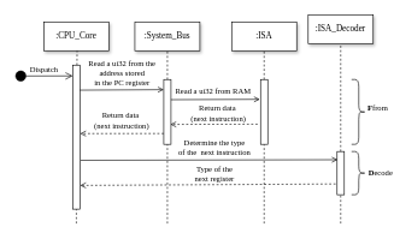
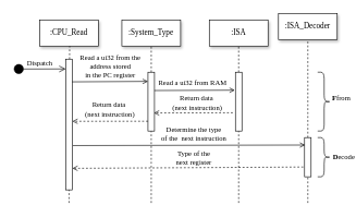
  <mxCell id="0" />
  <mxCell id="1" parent="0" />
- <mxCell id="2" value=":CPU_Core" style="rounded=0;whiteSpace=wrap;html=1;shadow=1;fontFamily=Computer Modern;" vertex="1" parent="1"><mxGeometry x="60" y="30" width="90" height="40" as="geometry" /></mxCell>
- <mxCell id="3" value=":System_Bus" style="rounded=0;whiteSpace=wrap;html=1;shadow=1;fontFamily=Computer Modern;" vertex="1" parent="1"><mxGeometry x="186" y="30" width="90" height="40" as="geometry" /></mxCell>
+ <mxCell id="2" value=":CPU_Read" style="rounded=0;whiteSpace=wrap;html=1;shadow=1;fontFamily=Computer Modern;" vertex="1" parent="1"><mxGeometry x="60" y="30" width="90" height="40" as="geometry" /></mxCell>
+ <mxCell id="3" value=":System_Type" style="rounded=0;whiteSpace=wrap;html=1;shadow=1;fontFamily=Computer Modern;" vertex="1" parent="1"><mxGeometry x="186" y="30" width="90" height="40" as="geometry" /></mxCell>
  <mxCell id="4" value="" style="endArrow=none;dashed=1;html=1;rounded=0;" edge="1" parent="1" source="7"><mxGeometry width="50" height="50" relative="1" as="geometry"><mxPoint x="105" y="300" as="sourcePoint" /><mxPoint x="106" y="70" as="targetPoint" /></mxGeometry></mxCell>
  <mxCell id="5" value="" style="endArrow=none;dashed=1;html=1;rounded=0;" edge="1" parent="1" source="9"><mxGeometry width="50" height="50" relative="1" as="geometry"><mxPoint x="230.58" y="300" as="sourcePoint" /><mxPoint x="231" y="70" as="targetPoint" /></mxGeometry></mxCell>
  <mxCell id="6" value="" style="endArrow=none;dashed=1;html=1;rounded=0;entryX=0.5;entryY=1;entryDx=0;entryDy=0;" edge="1" parent="1" target="7"><mxGeometry width="50" height="50" relative="1" as="geometry"><mxPoint x="105" y="310" as="sourcePoint" /><mxPoint x="105" y="40" as="targetPoint" /></mxGeometry></mxCell>
  <mxCell id="7" value="" style="rounded=0;whiteSpace=wrap;html=1;" vertex="1" parent="1"><mxGeometry x="100" y="90" width="10" height="200" as="geometry" /></mxCell>
  <mxCell id="8" value="" style="endArrow=none;dashed=1;html=1;rounded=0;entryX=0.5;entryY=1;entryDx=0;entryDy=0;" edge="1" parent="1" target="9"><mxGeometry width="50" height="50" relative="1" as="geometry"><mxPoint x="231" y="310" as="sourcePoint" /><mxPoint x="230.58" y="40" as="targetPoint" /></mxGeometry></mxCell>
  <mxCell id="9" value="" style="rounded=0;whiteSpace=wrap;html=1;" vertex="1" parent="1"><mxGeometry x="226" y="110" width="10" height="90" as="geometry" /></mxCell>
  <mxCell id="10" value="" style="endArrow=open;html=1;rounded=0;entryX=0;entryY=0.091;entryDx=0;entryDy=0;entryPerimeter=0;exitX=0.98;exitY=0.106;exitDx=0;exitDy=0;exitPerimeter=0;endFill=0;" edge="1" parent="1"><mxGeometry width="50" height="50" relative="1" as="geometry"><mxPoint x="109.8" y="124.74" as="sourcePoint" /><mxPoint x="226" y="124.02" as="targetPoint" /></mxGeometry></mxCell>
  <mxCell id="11" value="Read a ui32 from the&lt;br&gt;address stored &lt;br&gt;in the PC register" style="edgeLabel;html=1;align=center;verticalAlign=middle;resizable=0;points=[];fontFamily=Computer Modern;" vertex="1" connectable="0" parent="10"><mxGeometry x="0.068" y="1" relative="1" as="geometry"><mxPoint x="-4" y="-23" as="offset" /></mxGeometry></mxCell>
  <mxCell id="12" value="Dispatch" style="html=1;verticalAlign=bottom;startArrow=circle;startFill=1;endArrow=open;startSize=6;endSize=8;edgeStyle=elbowEdgeStyle;elbow=vertical;curved=0;rounded=0;fontFamily=Computer Modern;" edge="1" parent="1"><mxGeometry x="-0.002" width="80" relative="1" as="geometry"><mxPoint x="20" y="105.13" as="sourcePoint" /><mxPoint x="100" y="105.13" as="targetPoint" /><mxPoint as="offset" /></mxGeometry></mxCell>
  <mxCell id="13" value=":ISA" style="rounded=0;whiteSpace=wrap;html=1;shadow=1;fontFamily=Computer Modern;" vertex="1" parent="1"><mxGeometry x="320" y="30" width="90" height="40" as="geometry" /></mxCell>
  <mxCell id="14" value="" style="endArrow=none;dashed=1;html=1;rounded=0;entryX=0.5;entryY=1;entryDx=0;entryDy=0;exitX=0.5;exitY=0;exitDx=0;exitDy=0;" edge="1" parent="1" source="16" target="13"><mxGeometry width="50" height="50" relative="1" as="geometry"><mxPoint x="364" y="300" as="sourcePoint" /><mxPoint x="366" y="70" as="targetPoint" /></mxGeometry></mxCell>
  <mxCell id="15" value="" style="endArrow=none;dashed=1;html=1;rounded=0;entryX=0.5;entryY=1;entryDx=0;entryDy=0;" edge="1" parent="1" target="16"><mxGeometry width="50" height="50" relative="1" as="geometry"><mxPoint x="365" y="310" as="sourcePoint" /><mxPoint x="364" y="40" as="targetPoint" /></mxGeometry></mxCell>
  <mxCell id="16" value="" style="rounded=0;whiteSpace=wrap;html=1;" vertex="1" parent="1"><mxGeometry x="360" y="110" width="10" height="90" as="geometry" /></mxCell>
  <mxCell id="17" value="" style="endArrow=open;html=1;rounded=0;exitX=1.067;exitY=0.091;exitDx=0;exitDy=0;exitPerimeter=0;entryX=0.006;entryY=0.812;entryDx=0;entryDy=0;entryPerimeter=0;endFill=0;" edge="1" parent="1"><mxGeometry width="50" height="50" relative="1" as="geometry"><mxPoint x="236" y="138" as="sourcePoint" /><mxPoint x="359.06" y="137.48" as="targetPoint" /></mxGeometry></mxCell>
  <mxCell id="18" value="Read a ui32 from RAM" style="edgeLabel;html=1;align=center;verticalAlign=middle;resizable=0;points=[];fontFamily=Computer Modern;" vertex="1" connectable="0" parent="17"><mxGeometry x="0.068" y="1" relative="1" as="geometry"><mxPoint x="-8" y="-11" as="offset" /></mxGeometry></mxCell>
  <mxCell id="19" value="" style="endArrow=open;html=1;rounded=0;entryX=0.91;entryY=0.906;entryDx=0;entryDy=0;entryPerimeter=0;dashed=1;endFill=0;" edge="1" parent="1"><mxGeometry width="50" height="50" relative="1" as="geometry"><mxPoint x="356" y="172" as="sourcePoint" /><mxPoint x="235.1" y="172.32" as="targetPoint" /></mxGeometry></mxCell>
  <mxCell id="20" value="Return data&lt;br&gt;&amp;nbsp;(next instruction)" style="edgeLabel;html=1;align=center;verticalAlign=middle;resizable=0;points=[];fontFamily=Computer Modern;" vertex="1" connectable="0" parent="19"><mxGeometry x="0.016" y="-1" relative="1" as="geometry"><mxPoint x="5" y="-15" as="offset" /></mxGeometry></mxCell>
  <mxCell id="21" value="" style="endArrow=open;html=1;rounded=0;exitX=-0.046;exitY=0.907;exitDx=0;exitDy=0;exitPerimeter=0;dashed=1;entryX=1.016;entryY=0.894;entryDx=0;entryDy=0;entryPerimeter=0;endFill=0;" edge="1" parent="1"><mxGeometry width="50" height="50" relative="1" as="geometry"><mxPoint x="226" y="185" as="sourcePoint" /><mxPoint x="110.16" y="185.08" as="targetPoint" /></mxGeometry></mxCell>
  <mxCell id="22" value="Return data&lt;br&gt;&amp;nbsp;(next instruction)" style="edgeLabel;html=1;align=center;verticalAlign=middle;resizable=0;points=[];fontFamily=Computer Modern;" vertex="1" connectable="0" parent="1"><mxGeometry x="165.999" y="166.163" as="geometry" /></mxCell>
  <mxCell id="23" value=":ISA_Decoder" style="rounded=0;whiteSpace=wrap;html=1;shadow=1;fontFamily=Computer Modern;" vertex="1" parent="1"><mxGeometry x="426" y="20" width="90" height="40" as="geometry" /></mxCell>
  <mxCell id="24" value="" style="endArrow=none;dashed=1;html=1;rounded=0;entryX=0.5;entryY=1;entryDx=0;entryDy=0;exitX=0.5;exitY=0;exitDx=0;exitDy=0;" edge="1" parent="1" source="26" target="23"><mxGeometry width="50" height="50" relative="1" as="geometry"><mxPoint x="470" y="300" as="sourcePoint" /><mxPoint x="472" y="70" as="targetPoint" /></mxGeometry></mxCell>
  <mxCell id="25" value="" style="endArrow=none;dashed=1;html=1;rounded=0;entryX=0.5;entryY=1;entryDx=0;entryDy=0;" edge="1" parent="1" target="26"><mxGeometry width="50" height="50" relative="1" as="geometry"><mxPoint x="471" y="310" as="sourcePoint" /><mxPoint x="470" y="40" as="targetPoint" /></mxGeometry></mxCell>
  <mxCell id="26" value="" style="rounded=0;whiteSpace=wrap;html=1;" vertex="1" parent="1"><mxGeometry x="466" y="210" width="10" height="60" as="geometry" /></mxCell>
  <mxCell id="27" value="" style="endArrow=open;html=1;rounded=0;entryX=0.083;entryY=0.652;entryDx=0;entryDy=0;entryPerimeter=0;endFill=0;exitX=1.097;exitY=0.656;exitDx=0;exitDy=0;exitPerimeter=0;" edge="1" parent="1"><mxGeometry width="50" height="50" relative="1" as="geometry"><mxPoint x="110.97" y="222.2" as="sourcePoint" /><mxPoint x="466.83" y="221.4" as="targetPoint" /></mxGeometry></mxCell>
  <mxCell id="28" value="" style="endArrow=open;html=1;rounded=0;exitX=-0.2;exitY=0.545;exitDx=0;exitDy=0;exitPerimeter=0;dashed=1;entryX=1.016;entryY=0.894;entryDx=0;entryDy=0;entryPerimeter=0;endFill=0;" edge="1" parent="1"><mxGeometry width="50" height="50" relative="1" as="geometry"><mxPoint x="464" y="255.05" as="sourcePoint" /><mxPoint x="110.16" y="257.08" as="targetPoint" /></mxGeometry></mxCell>
  <mxCell id="29" value="Determine the type &lt;br&gt;of the&amp;nbsp; next instruction" style="edgeLabel;html=1;align=center;verticalAlign=middle;resizable=0;points=[];fontFamily=Computer Modern;" vertex="1" connectable="0" parent="1"><mxGeometry x="295.999" y="204.003" as="geometry" /></mxCell>
  <mxCell id="30" value="Type of the &lt;br&gt;next register" style="edgeLabel;html=1;align=center;verticalAlign=middle;resizable=0;points=[];fontFamily=Computer Modern;" vertex="1" connectable="0" parent="1"><mxGeometry x="295.999" y="240.003" as="geometry" /></mxCell>
  <mxCell id="31" value="" style="shape=curlyBracket;whiteSpace=wrap;html=1;rounded=1;flipH=1;labelPosition=right;verticalLabelPosition=middle;align=left;verticalAlign=middle;" vertex="1" parent="1"><mxGeometry x="486" y="110" width="20" height="90" as="geometry" /></mxCell>
  <mxCell id="32" value="" style="shape=curlyBracket;whiteSpace=wrap;html=1;rounded=1;flipH=1;labelPosition=right;verticalLabelPosition=middle;align=left;verticalAlign=middle;" vertex="1" parent="1"><mxGeometry x="486" y="210" width="20" height="60" as="geometry" /></mxCell>
  <mxCell id="33" value="&lt;b&gt;F&lt;/b&gt;from" style="edgeLabel;html=1;align=center;verticalAlign=middle;resizable=0;points=[];fontFamily=Computer Modern;" vertex="1" connectable="0" parent="1"><mxGeometry x="515.999" y="147.002" as="geometry"><mxPoint x="6" y="2" as="offset" /></mxGeometry></mxCell>
  <mxCell id="34" value="&lt;b&gt;D&lt;/b&gt;ecode" style="edgeLabel;html=1;align=center;verticalAlign=middle;resizable=0;points=[];fontFamily=Computer Modern;" vertex="1" connectable="0" parent="1"><mxGeometry x="519.999" y="237.002" as="geometry"><mxPoint x="6" y="2" as="offset" /></mxGeometry></mxCell>
